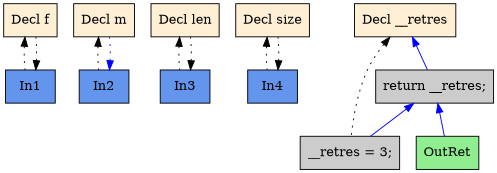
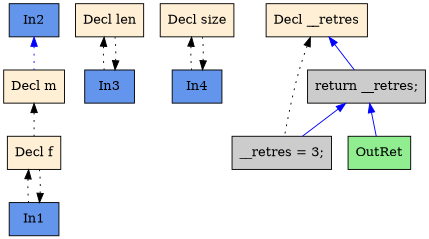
  digraph {
    rankdir=TB
    node [fillcolor="#FFEFD5" shape=box style=filled]
    edge [color="#000000" dir=back style=dotted]
    n1 [label="Decl f"]
    n2 [fillcolor="#6495ED" label=In1]
    n3 [label="Decl m"]
    n4 [fillcolor="#6495ED" label=In2]
    n5 [label="Decl len"]
    n6 [fillcolor="#6495ED" label=In3]
    n7 [label="Decl size"]
    n8 [fillcolor="#6495ED" label=In4]
    n9 [label="Decl __retres"]
    n10 [fillcolor="#CCCCCC" label="__retres = 3;"]
    n11 [fillcolor="#CCCCCC" label="return __retres;"]
    n12 [fillcolor="#90EE90" label=OutRet]
    n1 -> n2
    n2 -> n1
-   n3 -> n4
+   n3 -> n1
    n4 -> n3 [color="#0000FF"]
    n5 -> n6
    n6 -> n5
    n7 -> n8
    n8 -> n7
    n9 -> n10
    n9 -> n11 [color="#0000FF" style=""]
    n11 -> n10 [color="#0000FF" style=""]
    n11 -> n12 [color="#0000FF" style=""]
  }
